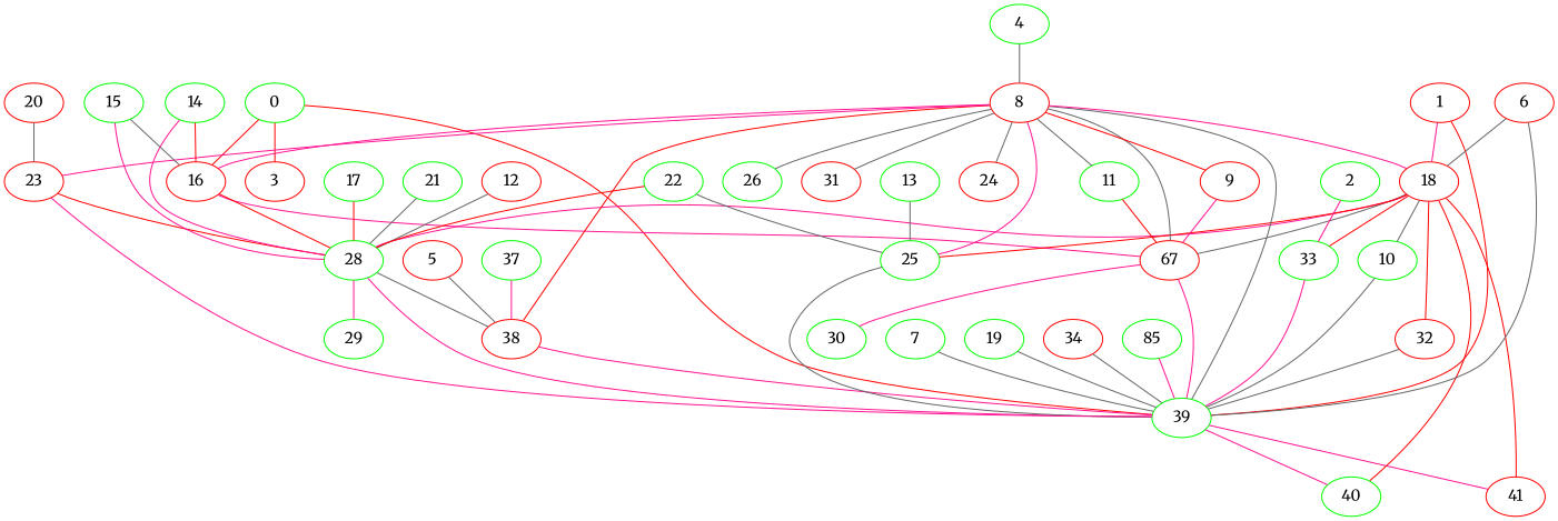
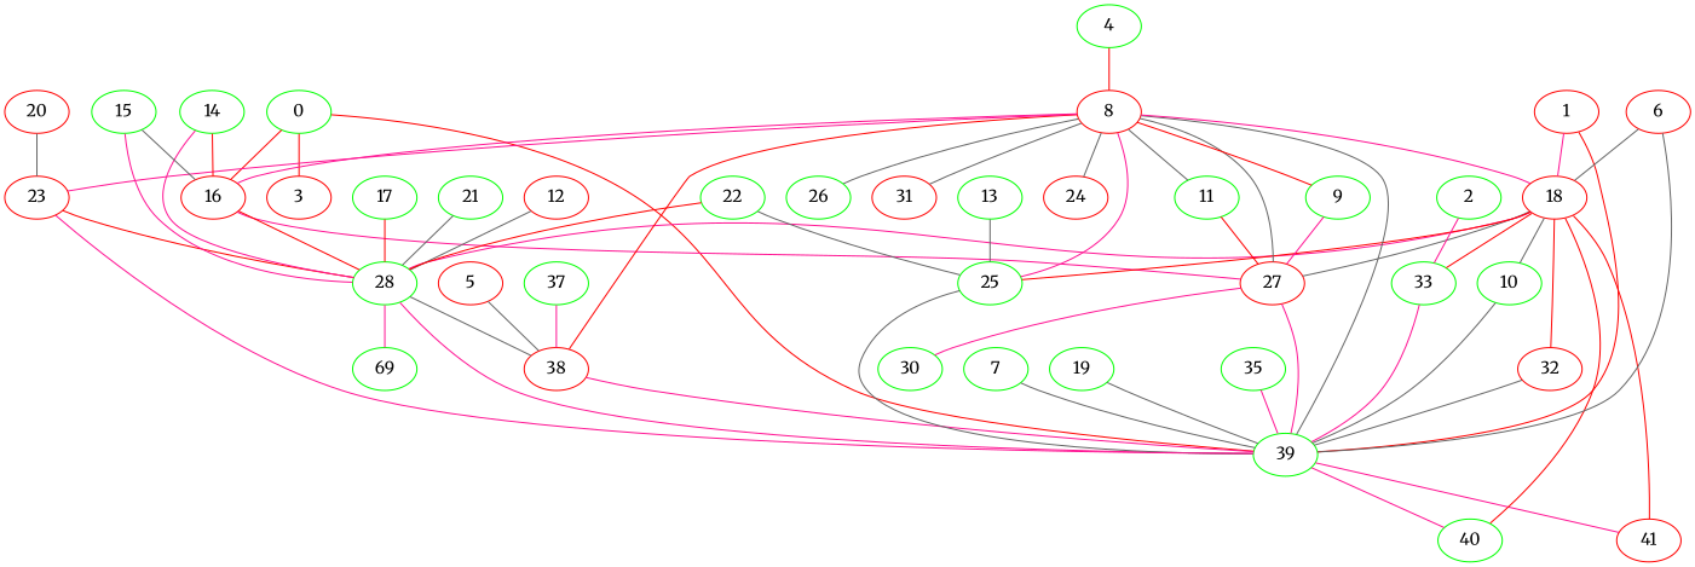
  strict graph {
    fontname=Merriweather
    node [color=green fontname=Merriweather]
    edge [color=gray40 fontname=Merriweather]
    3 [color=red]
    0
    16 [color=red]
    39
-   27 [color=red label=67]
+   27 [color=red]
    28
    40
    41 [color=red]
    30
    38 [color=red]
-   29
+   29 [label=69]
    1 [color=red]
    18 [color=red]
    33
    25
    32 [color=red]
    10
    2
    8 [color=red]
    4
-   9 [color=red]
+   9
    11
    23 [color=red]
    24 [color=red]
    26
    31 [color=red]
    5 [color=red]
    6 [color=red]
    7
    12 [color=red]
    13
    14
    15
    17
    19
    20 [color=red]
    21
    22
-   34 [color=red]
-   35 [label=85]
+   35
    37
    0 -- 3 [color=red]
    0 -- 16 [color=red]
    0 -- 39 [color=red]
    16 -- 27 [color=deeppink]
    16 -- 28 [color=red]
    39 -- 40 [color=deeppink]
    39 -- 41 [color=deeppink]
    27 -- 39 [color=deeppink]
    27 -- 30 [color=deeppink]
    28 -- 39 [color=deeppink]
    28 -- 38
    28 -- 29 [color=deeppink]
    38 -- 39 [color=deeppink]
    1 -- 39 [color=red]
    1 -- 18 [color=deeppink]
    18 -- 27
    18 -- 28 [color=deeppink]
    18 -- 40 [color=red]
    18 -- 41 [color=red]
    18 -- 33 [color=red]
    18 -- 25 [color=red]
    18 -- 32 [color=red]
    18 -- 10
    33 -- 39 [color=deeppink]
    25 -- 39
    32 -- 39
    10 -- 39
    2 -- 33 [color=deeppink]
    8 -- 16 [color=deeppink]
    8 -- 39
    8 -- 27
    8 -- 38 [color=red]
    8 -- 18 [color=deeppink]
    8 -- 25 [color=deeppink]
    8 -- 9 [color=red]
    8 -- 11
    8 -- 23 [color=deeppink]
    8 -- 24
    8 -- 26
    8 -- 31
-   4 -- 8
+   4 -- 8 [color=red]
    9 -- 27 [color=deeppink]
    11 -- 27 [color=red]
    23 -- 39 [color=deeppink]
    23 -- 28 [color=red]
    5 -- 38
    6 -- 39
    6 -- 18
    7 -- 39
    12 -- 28
    13 -- 25
    14 -- 16 [color=red]
    14 -- 28 [color=deeppink]
    15 -- 16
    15 -- 28 [color=deeppink]
    17 -- 28 [color=red]
    19 -- 39
    20 -- 23
    21 -- 28
    22 -- 28 [color=red]
    22 -- 25
-   34 -- 39
    35 -- 39 [color=deeppink]
    37 -- 38 [color=deeppink]
  }
